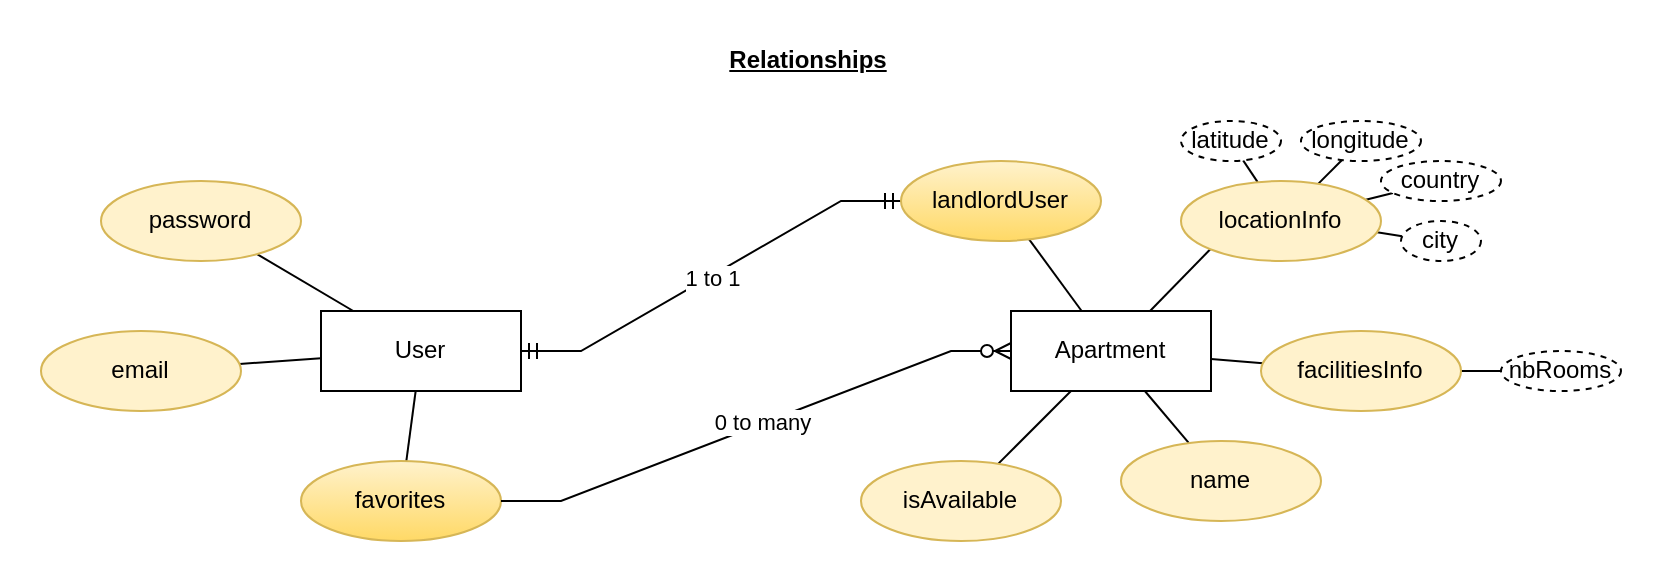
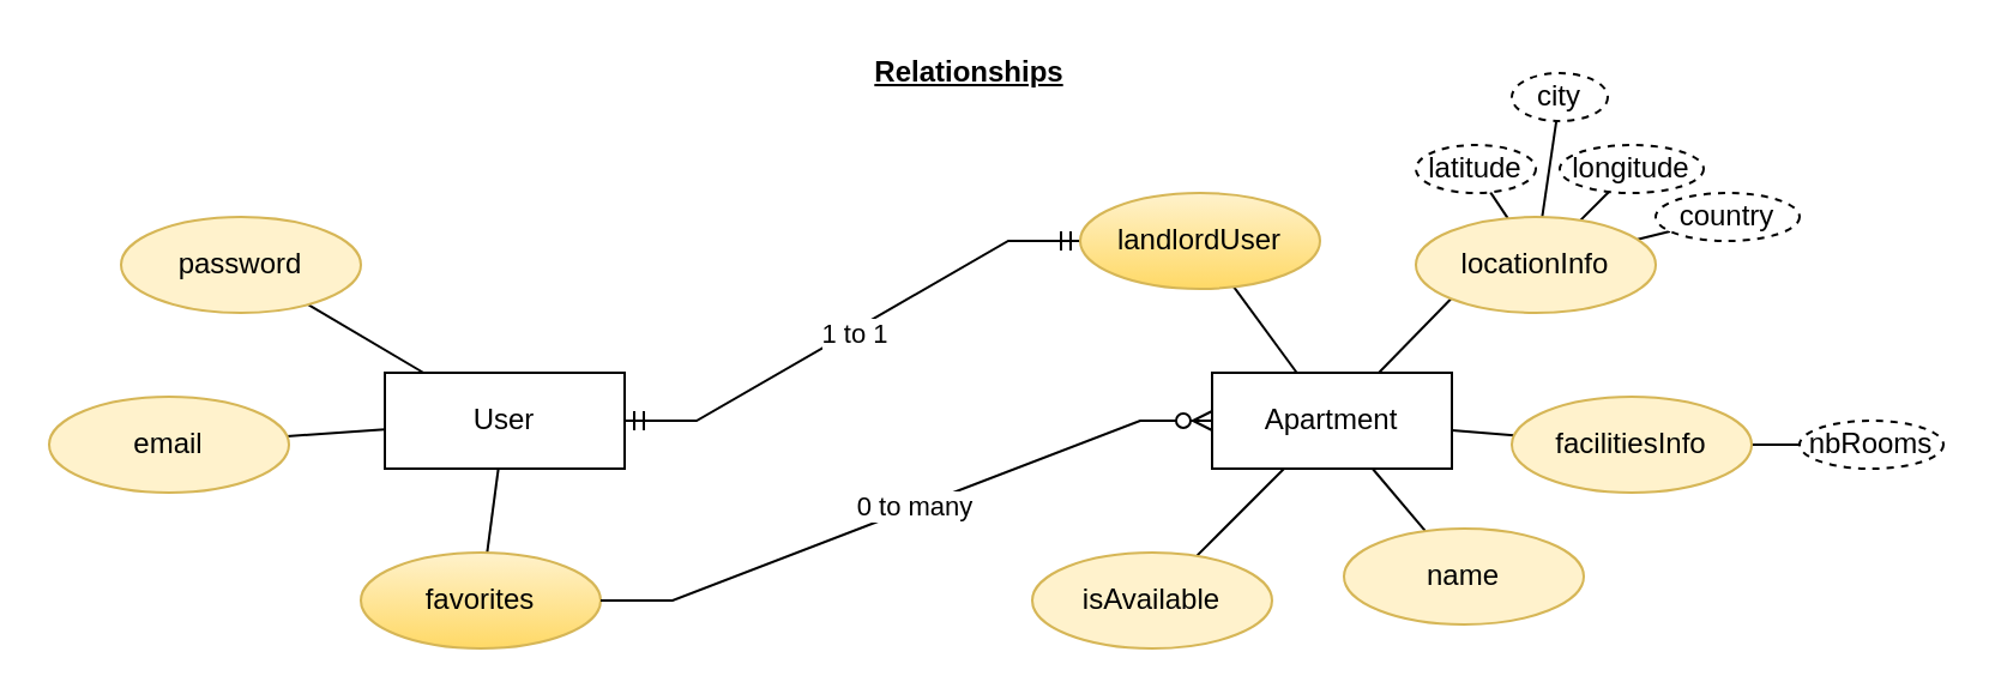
  <mxCell id="0" />
  <mxCell id="1" parent="0" />
  <mxCell id="2" style="rounded=0;orthogonalLoop=1;jettySize=auto;html=1;endArrow=none;endFill=0;" parent="1" source="5" target="24" edge="1"><mxGeometry relative="1" as="geometry" /></mxCell>
  <mxCell id="3" style="edgeStyle=none;rounded=0;orthogonalLoop=1;jettySize=auto;html=1;endArrow=none;endFill=0;" parent="1" source="5" target="7" edge="1"><mxGeometry relative="1" as="geometry" /></mxCell>
  <mxCell id="4" style="edgeStyle=none;rounded=0;orthogonalLoop=1;jettySize=auto;html=1;endArrow=none;endFill=0;" parent="1" source="5" target="6" edge="1"><mxGeometry relative="1" as="geometry" /></mxCell>
  <mxCell id="5" value="User" style="whiteSpace=wrap;html=1;align=center;" parent="1" vertex="1"><mxGeometry x="160" y="155" width="100" height="40" as="geometry" /></mxCell>
  <mxCell id="6" value="password" style="ellipse;whiteSpace=wrap;html=1;align=center;fillColor=#fff2cc;strokeColor=#d6b656;" parent="1" vertex="1"><mxGeometry x="50" y="90" width="100" height="40" as="geometry" /></mxCell>
  <mxCell id="7" value="email" style="ellipse;whiteSpace=wrap;html=1;align=center;fillColor=#fff2cc;strokeColor=#d6b656;" parent="1" vertex="1"><mxGeometry x="20" y="165" width="100" height="40" as="geometry" /></mxCell>
  <mxCell id="8" style="edgeStyle=none;rounded=0;orthogonalLoop=1;jettySize=auto;html=1;endArrow=none;endFill=0;" parent="1" source="13" target="26" edge="1"><mxGeometry relative="1" as="geometry" /></mxCell>
  <mxCell id="9" style="edgeStyle=none;rounded=0;orthogonalLoop=1;jettySize=auto;html=1;endArrow=none;endFill=0;" parent="1" source="13" target="23" edge="1"><mxGeometry relative="1" as="geometry" /></mxCell>
  <mxCell id="10" style="edgeStyle=none;rounded=0;orthogonalLoop=1;jettySize=auto;html=1;endArrow=none;endFill=0;" parent="1" source="13" target="17" edge="1"><mxGeometry relative="1" as="geometry" /></mxCell>
  <mxCell id="11" style="edgeStyle=none;rounded=0;orthogonalLoop=1;jettySize=auto;html=1;entryX=0;entryY=1;entryDx=0;entryDy=0;endArrow=none;endFill=0;" parent="1" source="13" target="22" edge="1"><mxGeometry relative="1" as="geometry" /></mxCell>
  <mxCell id="12" style="edgeStyle=none;rounded=0;orthogonalLoop=1;jettySize=auto;html=1;endArrow=none;endFill=0;" parent="1" source="13" target="25" edge="1"><mxGeometry relative="1" as="geometry" /></mxCell>
  <mxCell id="13" value="Apartment" style="whiteSpace=wrap;html=1;align=center;" parent="1" vertex="1"><mxGeometry x="505" y="155" width="100" height="40" as="geometry" /></mxCell>
  <mxCell id="14" value="" style="edgeStyle=entityRelationEdgeStyle;fontSize=12;html=1;endArrow=ERmandOne;startArrow=ERmandOne;rounded=0;" parent="1" source="5" target="25" edge="1"><mxGeometry width="100" height="100" relative="1" as="geometry"><mxPoint x="300" y="250" as="sourcePoint" /><mxPoint x="400" y="150" as="targetPoint" /></mxGeometry></mxCell>
  <mxCell id="15" value="1 to 1" style="edgeLabel;html=1;align=center;verticalAlign=middle;resizable=0;points=[];" parent="14" vertex="1" connectable="0"><mxGeometry x="0.002" y="-1" relative="1" as="geometry"><mxPoint as="offset" /></mxGeometry></mxCell>
  <mxCell id="16" style="edgeStyle=none;rounded=0;orthogonalLoop=1;jettySize=auto;html=1;endArrow=none;endFill=0;" edge="1" parent="1" source="17" target="33"><mxGeometry relative="1" as="geometry" /></mxCell>
  <mxCell id="17" value="facilitiesInfo" style="ellipse;whiteSpace=wrap;html=1;align=center;fillColor=#fff2cc;strokeColor=#d6b656;" parent="1" vertex="1"><mxGeometry x="630" y="165" width="100" height="40" as="geometry" /></mxCell>
  <mxCell id="18" style="rounded=0;orthogonalLoop=1;jettySize=auto;html=1;endArrow=none;endFill=0;" edge="1" parent="1" source="22" target="29"><mxGeometry relative="1" as="geometry" /></mxCell>
  <mxCell id="19" style="edgeStyle=none;rounded=0;orthogonalLoop=1;jettySize=auto;html=1;endArrow=none;endFill=0;" edge="1" parent="1" source="22" target="30"><mxGeometry relative="1" as="geometry" /></mxCell>
  <mxCell id="20" style="edgeStyle=none;rounded=0;orthogonalLoop=1;jettySize=auto;html=1;endArrow=none;endFill=0;" edge="1" parent="1" source="22" target="31"><mxGeometry relative="1" as="geometry" /></mxCell>
  <mxCell id="21" style="edgeStyle=none;rounded=0;orthogonalLoop=1;jettySize=auto;html=1;endArrow=none;endFill=0;" edge="1" parent="1" source="22" target="32"><mxGeometry relative="1" as="geometry" /></mxCell>
  <mxCell id="22" value="locationInfo" style="ellipse;whiteSpace=wrap;html=1;align=center;fillColor=#fff2cc;strokeColor=#d6b656;" parent="1" vertex="1"><mxGeometry x="590" y="90" width="100" height="40" as="geometry" /></mxCell>
  <mxCell id="23" value="name" style="ellipse;whiteSpace=wrap;html=1;align=center;fillColor=#fff2cc;strokeColor=#d6b656;" parent="1" vertex="1"><mxGeometry x="560" y="220" width="100" height="40" as="geometry" /></mxCell>
  <mxCell id="24" value="favorites" style="ellipse;whiteSpace=wrap;html=1;align=center;fillColor=#fff2cc;strokeColor=#d6b656;gradientColor=#ffd966;" parent="1" vertex="1"><mxGeometry x="150" y="230" width="100" height="40" as="geometry" /></mxCell>
  <mxCell id="25" value="landlordUser" style="ellipse;whiteSpace=wrap;html=1;align=center;fillColor=#fff2cc;strokeColor=#d6b656;gradientColor=#ffd966;" parent="1" vertex="1"><mxGeometry x="450" y="80" width="100" height="40" as="geometry" /></mxCell>
  <mxCell id="26" value="isAvailable" style="ellipse;whiteSpace=wrap;html=1;align=center;fillColor=#fff2cc;strokeColor=#d6b656;" parent="1" vertex="1"><mxGeometry x="430" y="230" width="100" height="40" as="geometry" /></mxCell>
  <mxCell id="27" value="" style="edgeStyle=entityRelationEdgeStyle;fontSize=12;html=1;endArrow=ERzeroToMany;endFill=1;rounded=0;" parent="1" source="24" target="13" edge="1"><mxGeometry width="100" height="100" relative="1" as="geometry"><mxPoint x="290" y="280" as="sourcePoint" /><mxPoint x="390" y="180" as="targetPoint" /></mxGeometry></mxCell>
  <mxCell id="28" value="0 to many" style="edgeLabel;html=1;align=center;verticalAlign=middle;resizable=0;points=[];" parent="27" vertex="1" connectable="0"><mxGeometry x="0.648" y="3" relative="1" as="geometry"><mxPoint x="-78" y="32" as="offset" /></mxGeometry></mxCell>
  <mxCell id="29" value="latitude" style="ellipse;whiteSpace=wrap;html=1;align=center;dashed=1;" vertex="1" parent="1"><mxGeometry x="590" y="60" width="50" height="20" as="geometry" /></mxCell>
  <mxCell id="30" value="longitude" style="ellipse;whiteSpace=wrap;html=1;align=center;dashed=1;" vertex="1" parent="1"><mxGeometry x="650" y="60" width="60" height="20" as="geometry" /></mxCell>
  <mxCell id="31" value="country" style="ellipse;whiteSpace=wrap;html=1;align=center;dashed=1;" vertex="1" parent="1"><mxGeometry x="690" y="80" width="60" height="20" as="geometry" /></mxCell>
- <mxCell id="32" value="city" style="ellipse;whiteSpace=wrap;html=1;align=center;dashed=1;" vertex="1" parent="1"><mxGeometry x="700" y="110" width="40" height="20" as="geometry" /></mxCell>
+ <mxCell id="32" value="city" style="ellipse;whiteSpace=wrap;html=1;align=center;dashed=1;" vertex="1" parent="1"><mxGeometry x="630" y="30" width="40" height="20" as="geometry" /></mxCell>
  <mxCell id="33" value="nbRooms" style="ellipse;whiteSpace=wrap;html=1;align=center;dashed=1;" vertex="1" parent="1"><mxGeometry x="750" y="175" width="60" height="20" as="geometry" /></mxCell>
  <mxCell id="34" value="Relationships" style="text;html=1;strokeColor=none;fillColor=none;align=center;verticalAlign=middle;whiteSpace=wrap;rounded=0;fontStyle=5" vertex="1" parent="1"><mxGeometry x="384" y="20" width="40" height="20" as="geometry" /></mxCell>
